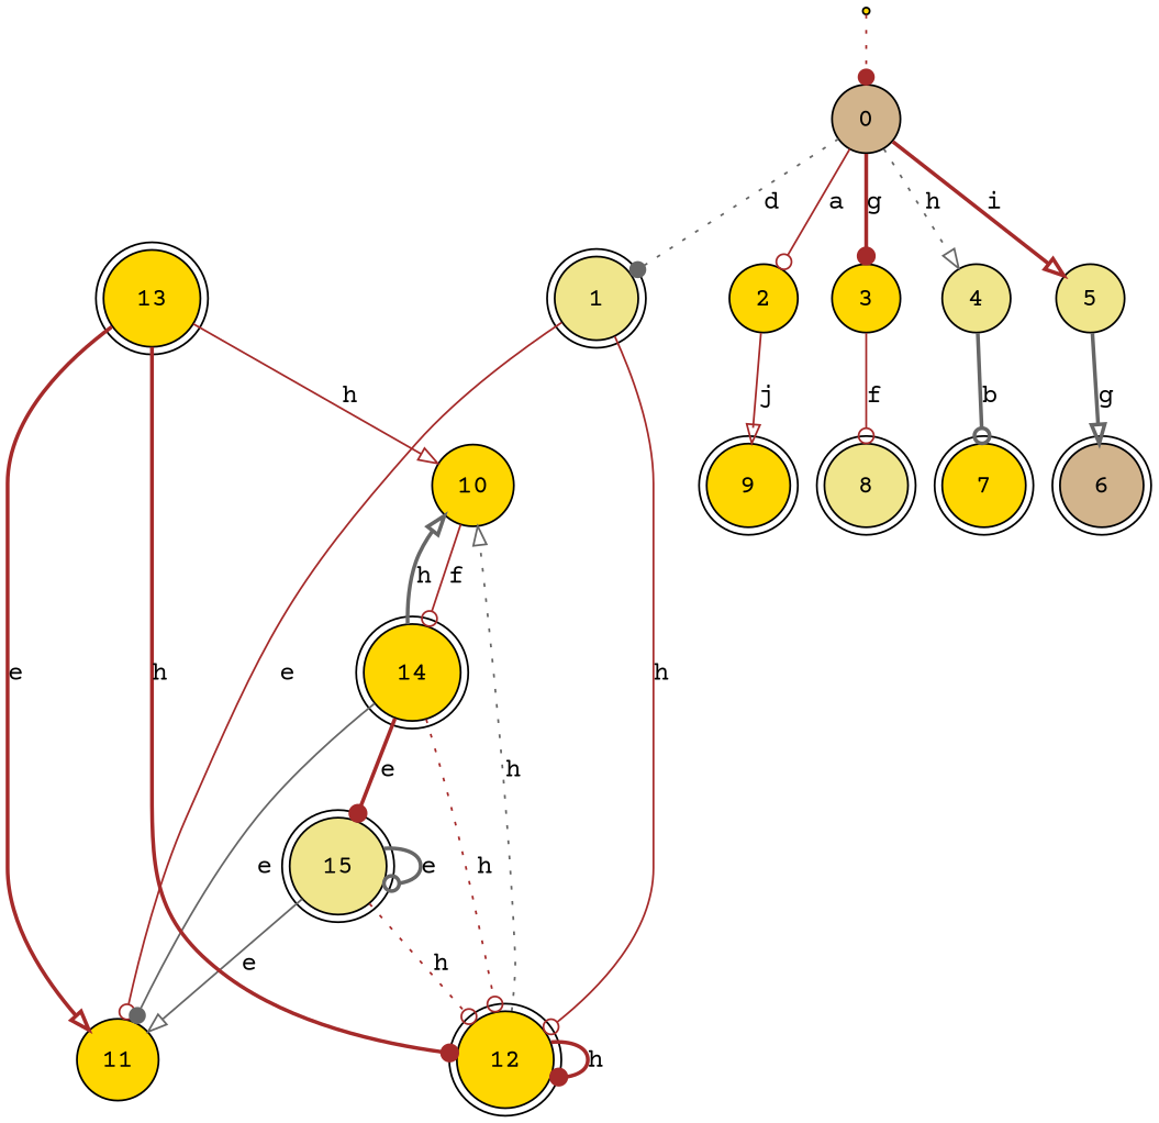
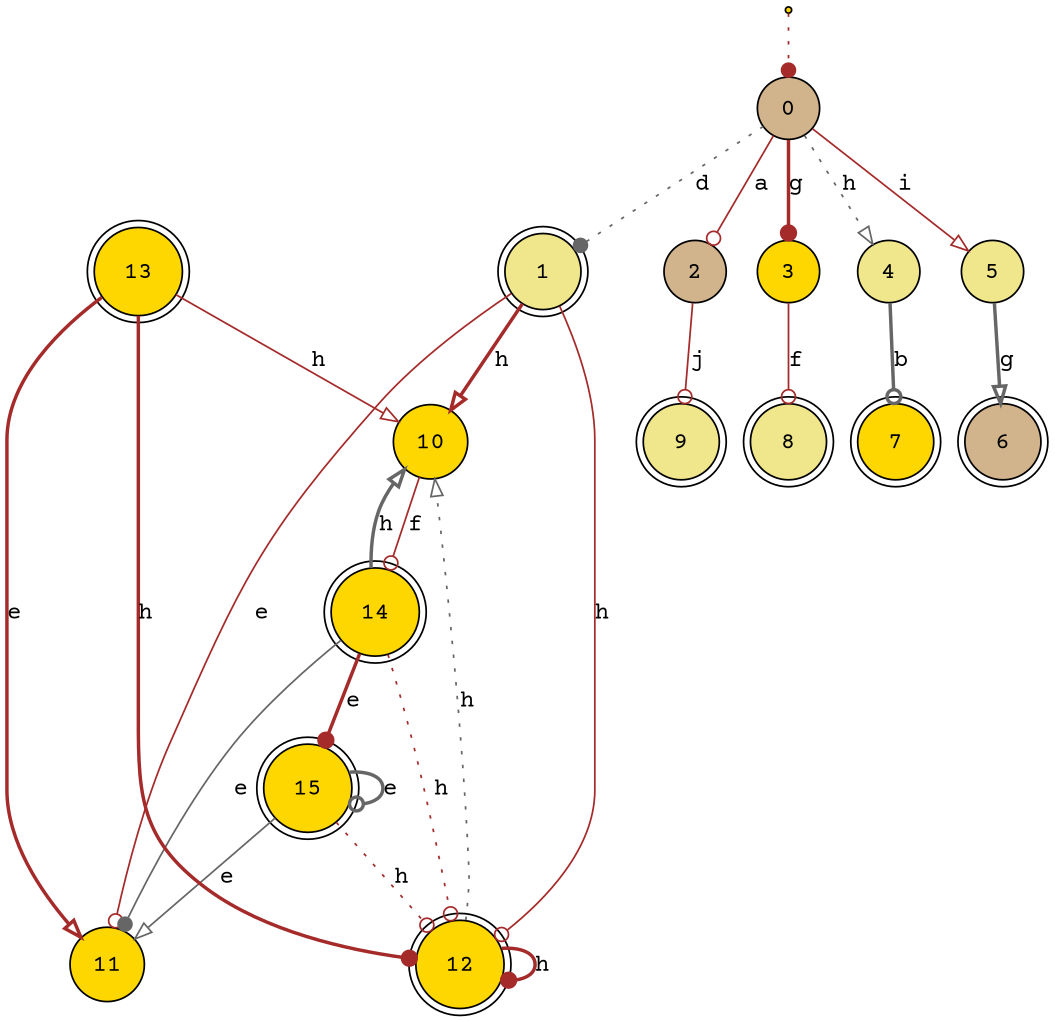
  digraph {
    fontname="Courier Prime"
    rankdir=TB
    node [fillcolor=gold fontname="Courier Prime" shape=doublecircle style=filled]
    edge [arrowhead=odot color=brown fontname="Courier Prime" style=solid]
    dummy0 [shape=point]
    0 [fillcolor=tan shape=circle]
    1 [fillcolor=khaki]
-   2 [shape=circle]
+   2 [fillcolor=tan shape=circle]
    3 [shape=circle]
    4 [fillcolor=khaki shape=circle]
    5 [fillcolor=khaki shape=circle]
    10 [shape=circle]
    11 [shape=circle]
    12
-   9
+   9 [fillcolor=khaki]
    8 [fillcolor=khaki]
    7
    6 [fillcolor=tan]
    14
-   15 [fillcolor=khaki]
+   15
    13
    dummy0 -> 0 [arrowhead=dot style=dotted]
    0 -> 1 [arrowhead=dot color=gray40 label=d style=dotted]
    0 -> 2 [label=a]
    0 -> 3 [arrowhead=dot label=g style=bold]
    0 -> 4 [arrowhead=onormal color=gray40 label=h style=dotted]
-   0 -> 5 [arrowhead=onormal label=i style=bold]
+   0 -> 5 [arrowhead=onormal label=i]
+   1 -> 10 [arrowhead=onormal label=h style=bold]
    1 -> 11 [label=e]
    1 -> 12 [label=h]
-   2 -> 9 [arrowhead=onormal label=j]
+   2 -> 9 [label=j]
    3 -> 8 [label=f]
    4 -> 7 [color=gray40 label=b style=bold]
    5 -> 6 [arrowhead=onormal color=gray40 label=g style=bold]
    10 -> 14 [label=f]
    12 -> 10 [arrowhead=onormal color=gray40 label=h style=dotted]
    12 -> 12 [arrowhead=dot label=h style=bold]
    14 -> 10 [arrowhead=onormal color=gray40 label=h style=bold]
    14 -> 11 [arrowhead=dot color=gray40 label=e]
    14 -> 12 [label=h style=dotted]
    14 -> 15 [arrowhead=dot label=e style=bold]
    15 -> 11 [arrowhead=onormal color=gray40 label=e]
    15 -> 12 [label=h style=dotted]
    15 -> 15 [color=gray40 label=e style=bold]
    13 -> 10 [arrowhead=onormal label=h]
    13 -> 11 [arrowhead=onormal label=e style=bold]
    13 -> 12 [arrowhead=dot label=h style=bold]
  }
